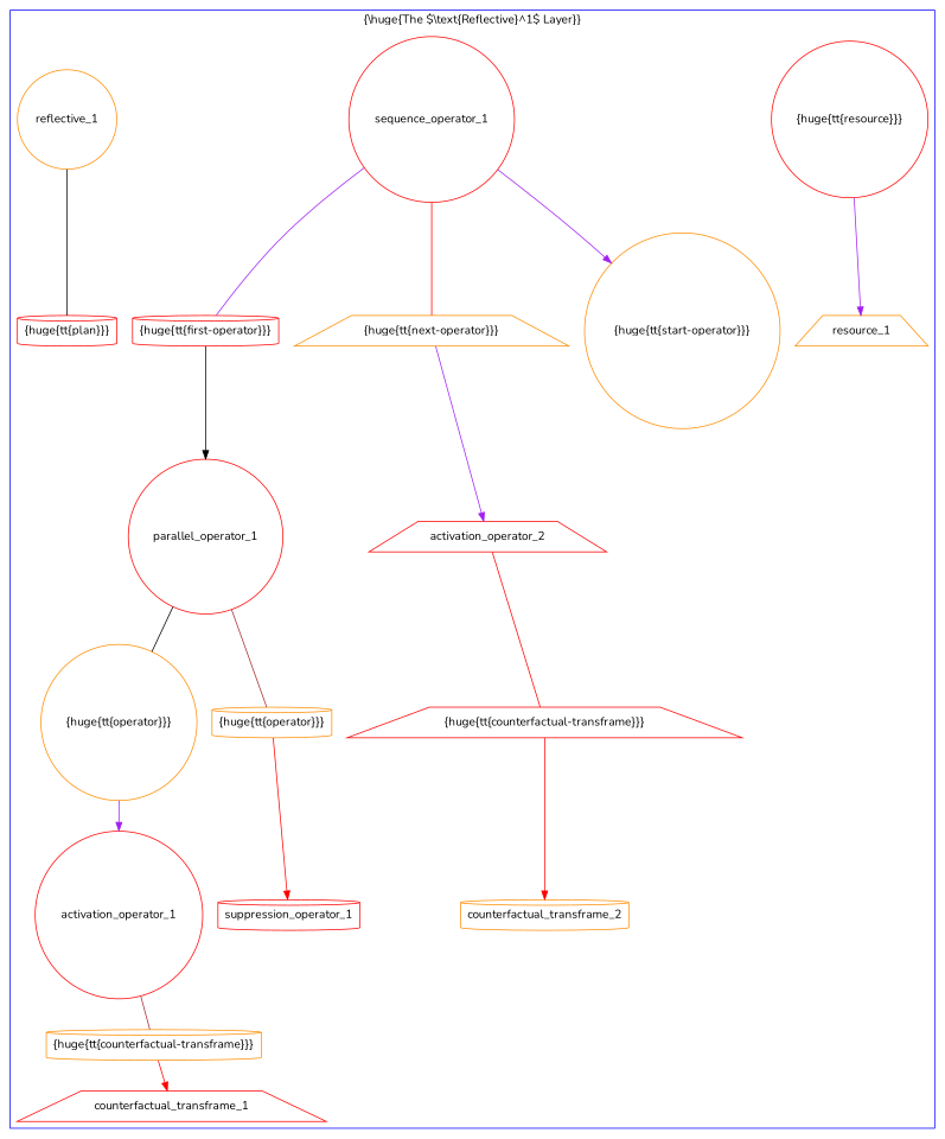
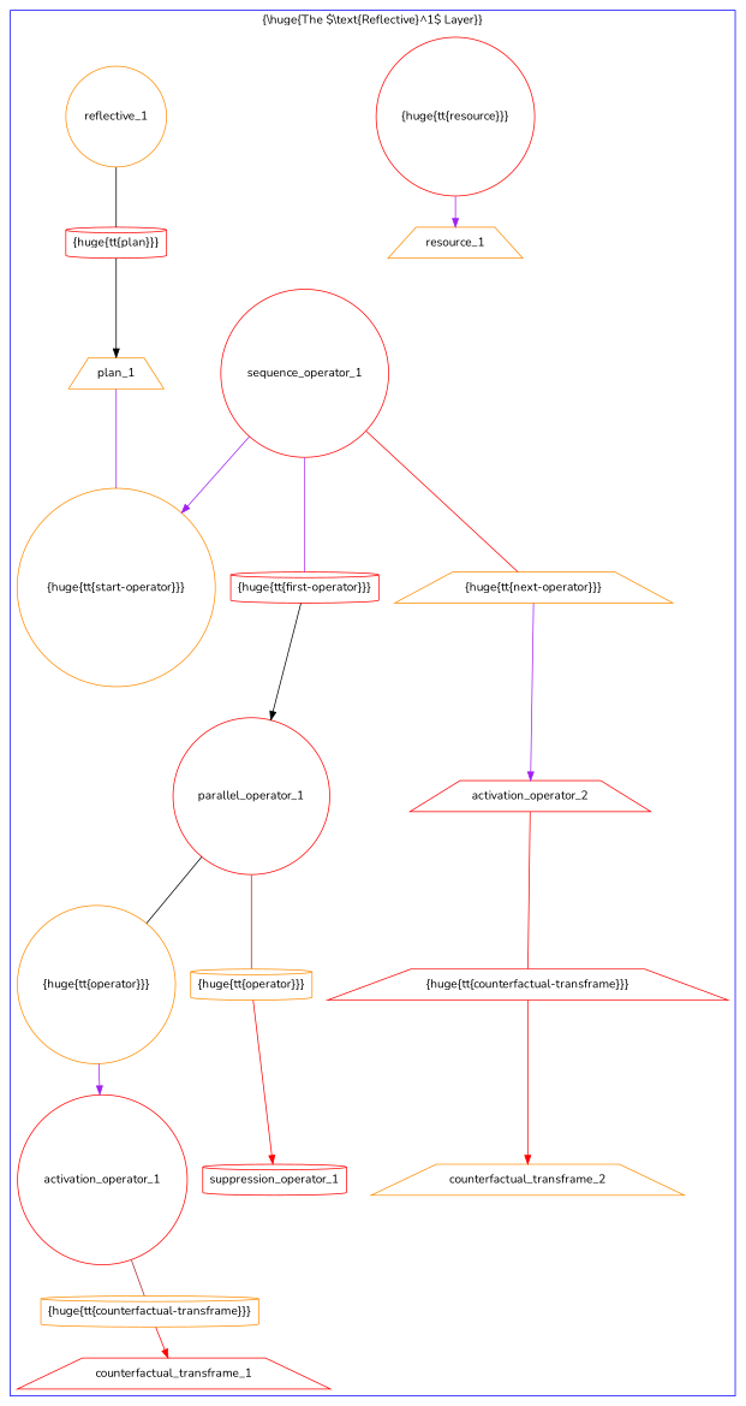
  digraph {
    fontname=Nunito
    node [color=red fillcolor=white fontname=Nunito shape=trapezium style=filled]
    edge [color=purple fontname=Nunito style="-triangle 45"]
    counterfactual_transframe_1 [texlbl="$\begin{array}{c}\text{\huge{\tt{Counterfactual-}}}\\\text{\huge{\tt{Transframe}}}\end{array}$"]
-   counterfactual_transframe_2 [color=darkorange shape=cylinder texlbl="$\begin{array}{c}\text{\huge{\tt{Counterfactual-}}}\\\text{\huge{\tt{Transframe}}}\end{array}$"]
+   counterfactual_transframe_2 [color=darkorange texlbl="$\begin{array}{c}\text{\huge{\tt{Counterfactual-}}}\\\text{\huge{\tt{Transframe}}}\end{array}$"]
    resource_1 [color=darkorange texlbl="{\huge{\tt{Resource}}}"]
    activation_operator_1 [shape=circle texlbl="$\begin{array}{c}\text{\huge{\tt{Activation-}}}\\\text{\huge{\tt{Operator}}}\end{array}$"]
    n5 [color=darkorange label="{\huge{\tt{counterfactual-transframe}}}" shape=cylinder]
    activation_operator_2 [texlbl="$\begin{array}{c}\text{\huge{\tt{Activation-}}}\\\text{\huge{\tt{Operator}}}\end{array}$"]
    n7 [label="{\huge{\tt{counterfactual-transframe}}}"]
    suppression_operator_1 [shape=cylinder texlbl="$\begin{array}{c}\text{\huge{\tt{Supression-}}}\\\text{\huge{\tt{Operator}}}\end{array}$"]
    n9 [label="{\huge{\tt{resource}}}" shape=circle]
    parallel_operator_1 [shape=circle texlbl="$\begin{array}{c}\text{\huge{\tt{Parallel-}}}\\\text{\huge{\tt{Operator}}}\end{array}$"]
    n11 [color=darkorange label="{\huge{\tt{operator}}}" shape=circle]
    n12 [color=darkorange label="{\huge{\tt{operator}}}" shape=cylinder]
    sequence_operator_1 [shape=circle texlbl="$\begin{array}{c}\text{\huge{\tt{Sequence-}}}\\\text{\huge{\tt{Operator}}}\end{array}$"]
    n14 [label="{\huge{\tt{first-operator}}}" shape=cylinder]
    n15 [color=darkorange label="{\huge{\tt{next-operator}}}"]
+   plan_1 [color=darkorange texlbl="{\huge{\tt{Plan}}}"]
    n17 [color=darkorange label="{\huge{\tt{start-operator}}}" shape=circle]
    reflective_1 [color=darkorange shape=circle texlbl="{\huge{\tt{Reflective}}}"]
    n19 [label="{\huge{\tt{plan}}}" shape=cylinder]
    subgraph cluster_1 {
      color=blue
      label="{\\huge{The $\\text{Reflective}^1$ Layer}}"
      counterfactual_transframe_1
      counterfactual_transframe_2
      resource_1
      activation_operator_1
      n5
      activation_operator_2
      n7
      suppression_operator_1
      n9
      parallel_operator_1
      n11
      n12
      sequence_operator_1
      n14
      n15
+     plan_1
      n17
      reflective_1
      n19
    }
    activation_operator_1 -> n5 [arrowhead=none color=brown style=""]
    n5 -> counterfactual_transframe_1 [color=red]
    activation_operator_2 -> n7 [arrowhead=none color=red style=""]
    n7 -> counterfactual_transframe_2 [color=red]
    n9 -> resource_1
    parallel_operator_1 -> n11 [arrowhead=none color=black style=""]
    parallel_operator_1 -> n12 [arrowhead=none color=brown style=""]
    n11 -> activation_operator_1
    n12 -> suppression_operator_1 [color=red]
    sequence_operator_1 -> n14 [arrowhead=none style=""]
    sequence_operator_1 -> n15 [arrowhead=none color=red style=""]
    sequence_operator_1 -> n17
    n14 -> parallel_operator_1 [color=black]
    n15 -> activation_operator_2
+   plan_1 -> n17 [arrowhead=none style=""]
    reflective_1 -> n19 [arrowhead=none color=black style=""]
+   n19 -> plan_1 [color=black]
  }
